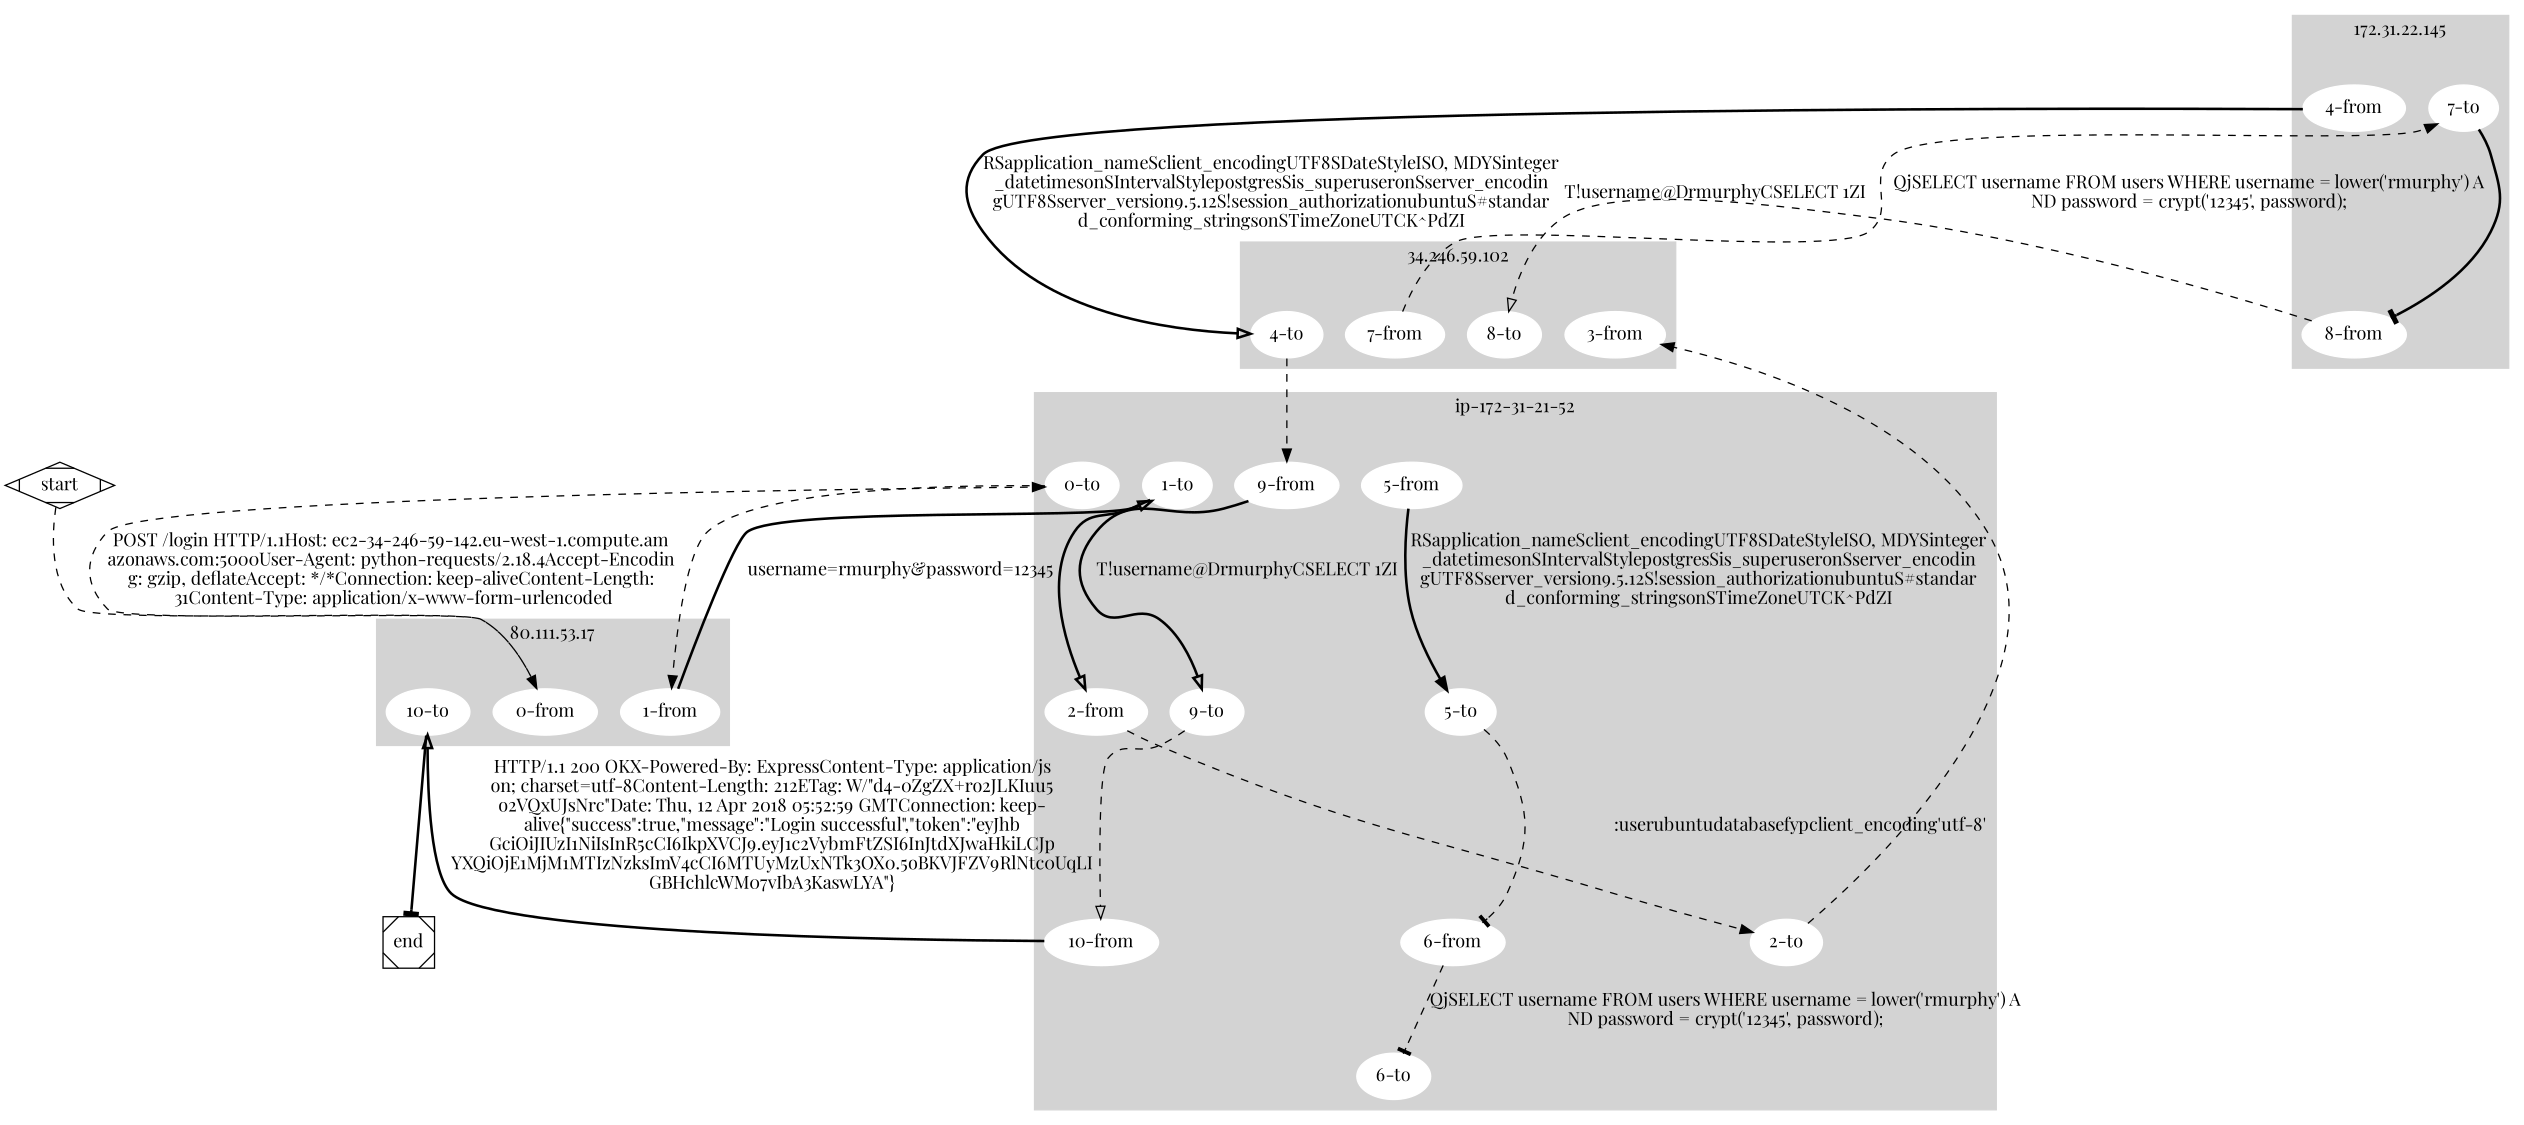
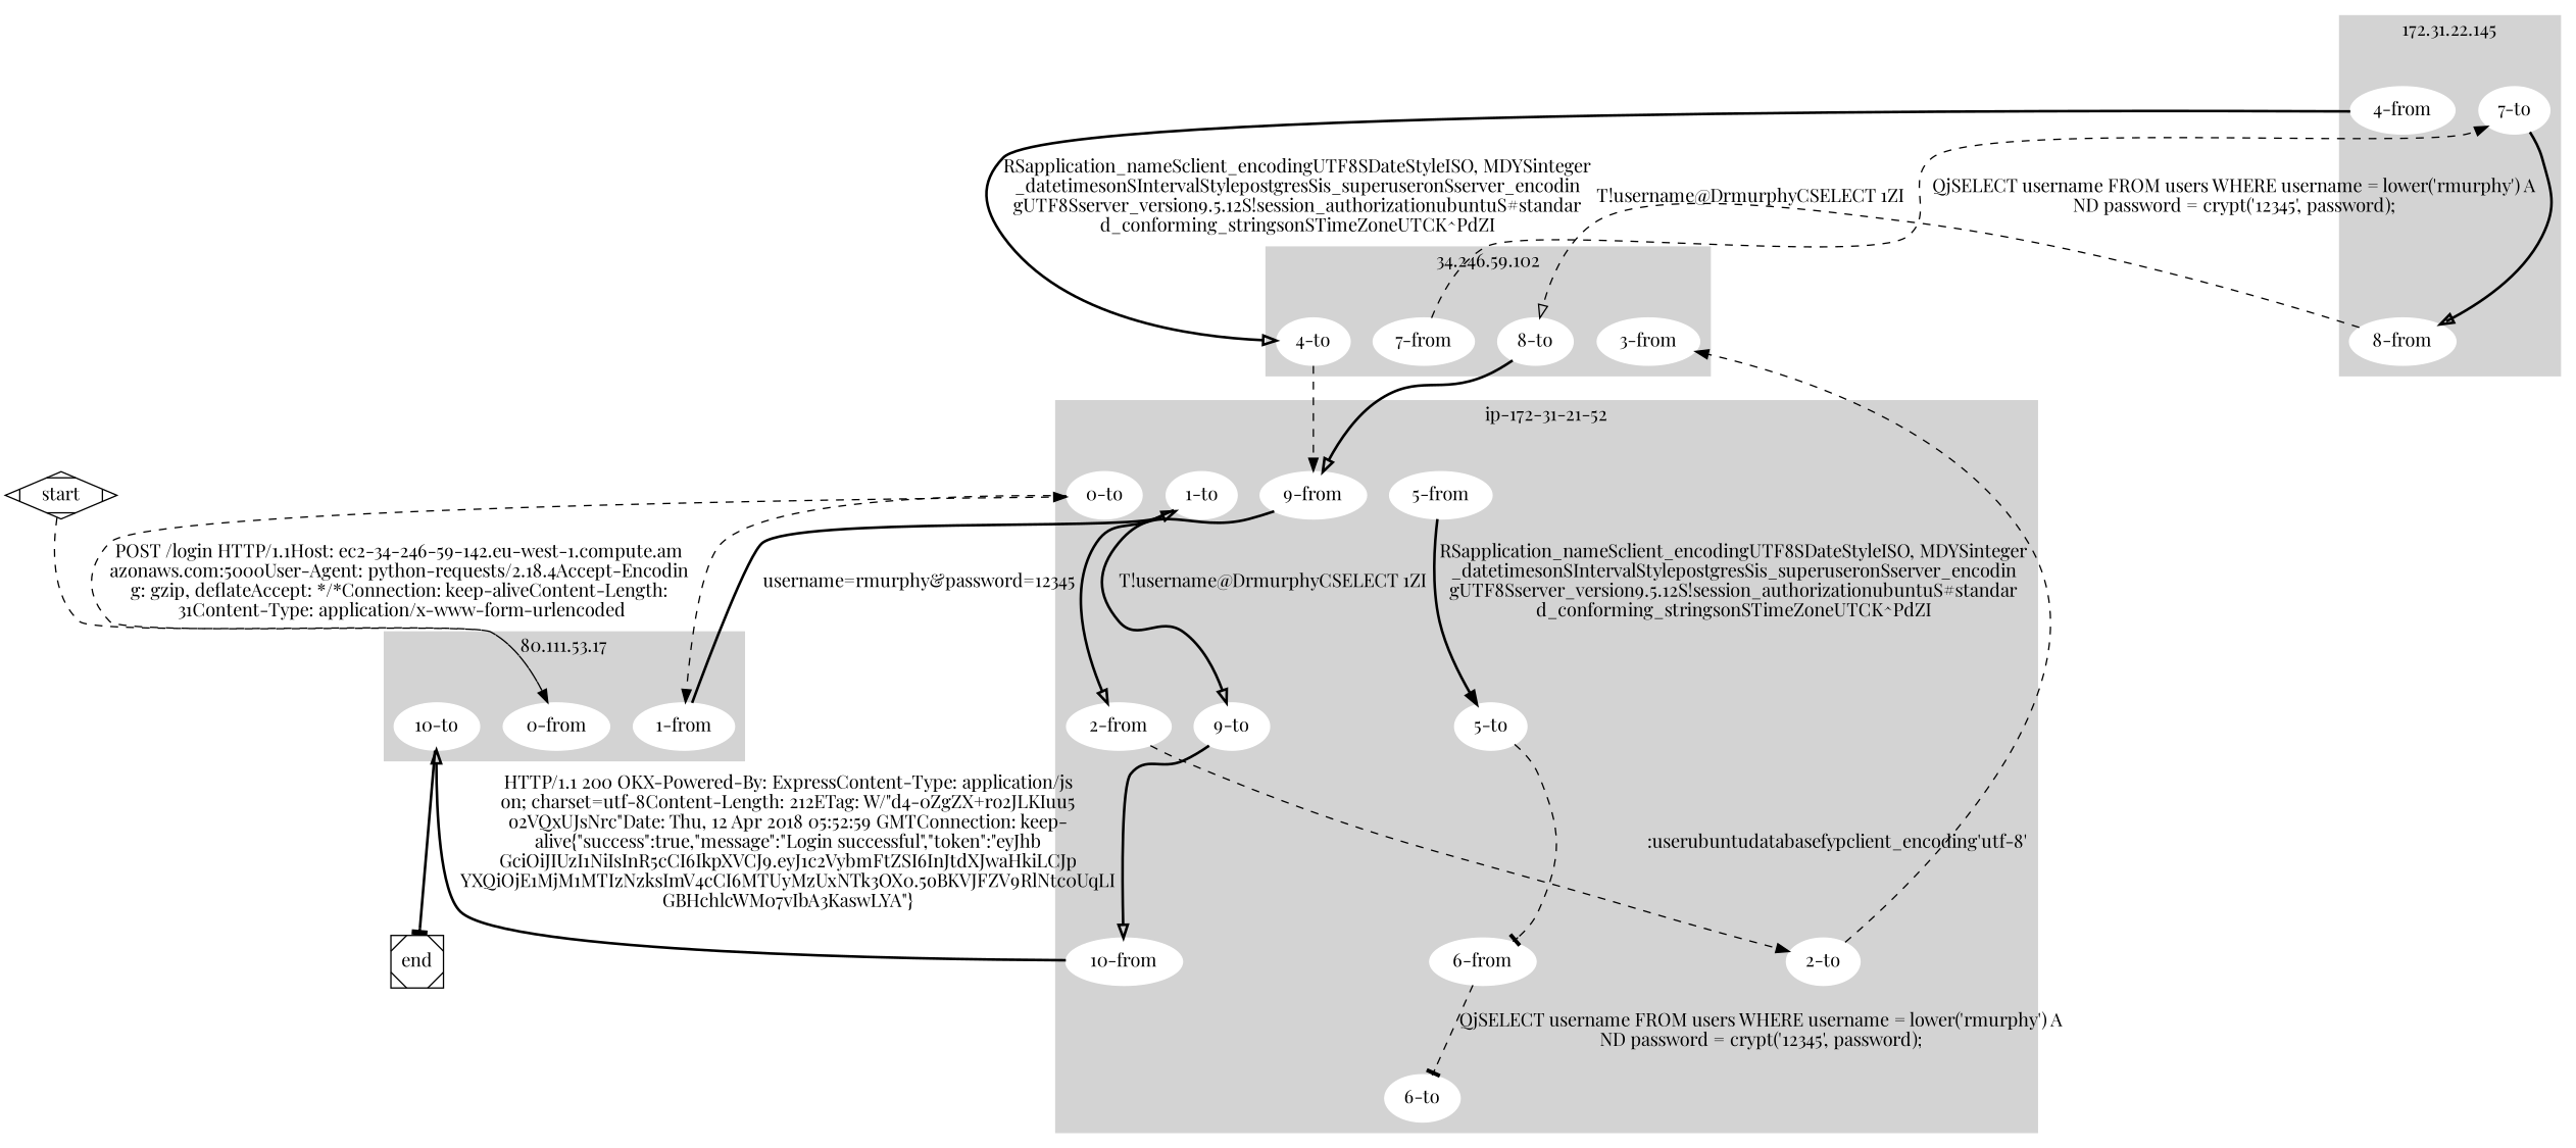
  digraph {
    fontname="Playfair Display"
    node [color=white fontname="Playfair Display" style=filled]
    edge [arrowhead=normal fontname="Playfair Display" style=dashed]
    "0-from"
    "1-from"
    "10-to"
    "2-from"
    "2-to"
    "5-from"
    "5-to"
    "6-from"
    "6-to"
    "9-from"
    "9-to"
    "0-to"
    "1-to"
    "10-from"
    "3-from"
    "4-to"
    "7-from"
    "8-to"
    "4-from"
    "7-to"
    "8-from"
    end [shape=Msquare color="" style=""]
    start [shape=Mdiamond color="" style=""]
    subgraph cluster_1 {
      color=lightgrey
      label="80.111.53.17"
      style=filled
      "0-from"
      "1-from"
      "10-to"
    }
    subgraph cluster_2 {
      color=lightgrey
      label="ip-172-31-21-52"
      style=filled
      "2-from"
      "2-to"
      "5-from"
      "5-to"
      "6-from"
      "6-to"
      "9-from"
      "9-to"
      "0-to"
      "1-to"
      "10-from"
    }
    subgraph cluster_3 {
      color=lightgrey
      label="34.246.59.102"
      style=filled
      "3-from"
      "4-to"
      "7-from"
      "8-to"
    }
    subgraph cluster_4 {
      color=lightgrey
      label="172.31.22.145"
      style=filled
      "4-from"
      "7-to"
      "8-from"
    }
    "0-from" -> "0-to" [label="POST /login HTTP/1.1Host: ec2-34-246-59-142.eu-west-1.compute.am\nazonaws.com:5000User-Agent: python-requests/2.18.4Accept-Encodin\ng: gzip, deflateAccept: */*Connection: keep-aliveContent-Length:\n 31Content-Type: application/x-www-form-urlencoded"]
    "1-from" -> "1-to" [arrowhead=onormal label="username=rmurphy&password=12345" style=bold]
    "10-to" -> end [arrowhead=tee style=bold]
    "2-from" -> "2-to" [label=":userubuntudatabasefypclient_encoding'utf-8'"]
    "2-to" -> "3-from"
    "5-from" -> "5-to" [label="RSapplication_nameSclient_encodingUTF8SDateStyleISO, MDYSinteger\n_datetimesonSIntervalStylepostgresSis_superuseronSserver_encodin\ngUTF8Sserver_version9.5.12S!session_authorizationubuntuS#standar\nd_conforming_stringsonSTimeZoneUTCK^PdZI" style=bold]
    "5-to" -> "6-from" [arrowhead=tee]
    "6-from" -> "6-to" [arrowhead=tee label="QjSELECT username FROM users WHERE username = lower('rmurphy') A\nND password = crypt('12345', password);"]
    "9-from" -> "9-to" [arrowhead=onormal label="T!username@DrmurphyCSELECT 1ZI" style=bold]
-   "9-to" -> "10-from" [arrowhead=onormal]
+   "9-to" -> "10-from" [arrowhead=onormal style=bold]
    "0-to" -> "1-from"
    "1-to" -> "2-from" [arrowhead=onormal style=bold]
    "10-from" -> "10-to" [arrowhead=onormal label="HTTP/1.1 200 OKX-Powered-By: ExpressContent-Type: application/js\non; charset=utf-8Content-Length: 212ETag: W/\"d4-0ZgZX+ro2JLKIuu5\no2VQxUJsNrc\"Date: Thu, 12 Apr 2018 05:52:59 GMTConnection: keep-\nalive{\"success\":true,\"message\":\"Login successful\",\"token\":\"eyJhb\nGciOiJIUzI1NiIsInR5cCI6IkpXVCJ9.eyJ1c2VybmFtZSI6InJtdXJwaHkiLCJp\nYXQiOjE1MjM1MTIzNzksImV4cCI6MTUyMzUxNTk3OX0.5oBKVJFZV9RlNtc0UqLI\nGBHchlcWM07vIbA3KaswLYA\"}" style=bold]
    "4-to" -> "9-from"
    "7-from" -> "7-to" [label="QjSELECT username FROM users WHERE username = lower('rmurphy') A\nND password = crypt('12345', password);"]
+   "8-to" -> "9-from" [arrowhead=onormal style=bold]
    "4-from" -> "4-to" [arrowhead=onormal label="RSapplication_nameSclient_encodingUTF8SDateStyleISO, MDYSinteger\n_datetimesonSIntervalStylepostgresSis_superuseronSserver_encodin\ngUTF8Sserver_version9.5.12S!session_authorizationubuntuS#standar\nd_conforming_stringsonSTimeZoneUTCK^PdZI" style=bold]
-   "7-to" -> "8-from" [arrowhead=tee style=bold]
+   "7-to" -> "8-from" [arrowhead=onormal style=bold]
    "8-from" -> "8-to" [arrowhead=onormal label="T!username@DrmurphyCSELECT 1ZI"]
    start -> "0-from"
  }
